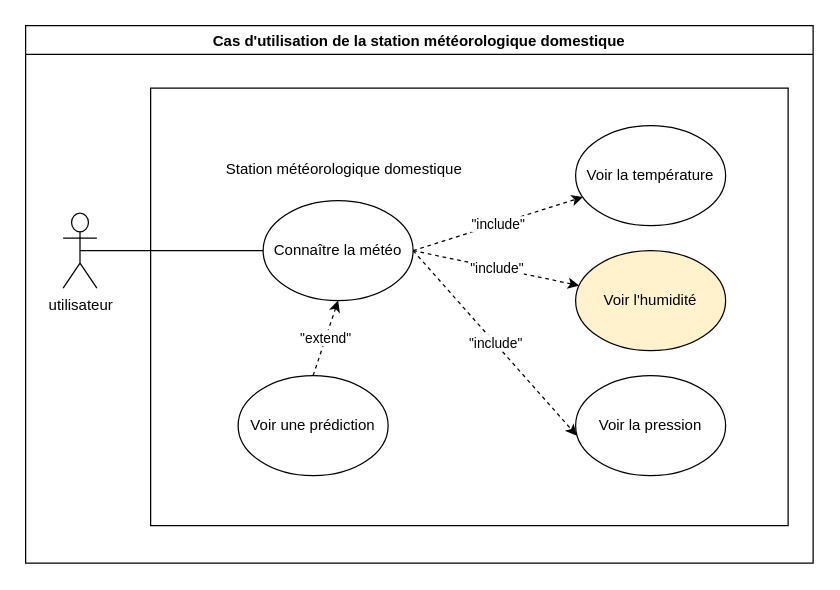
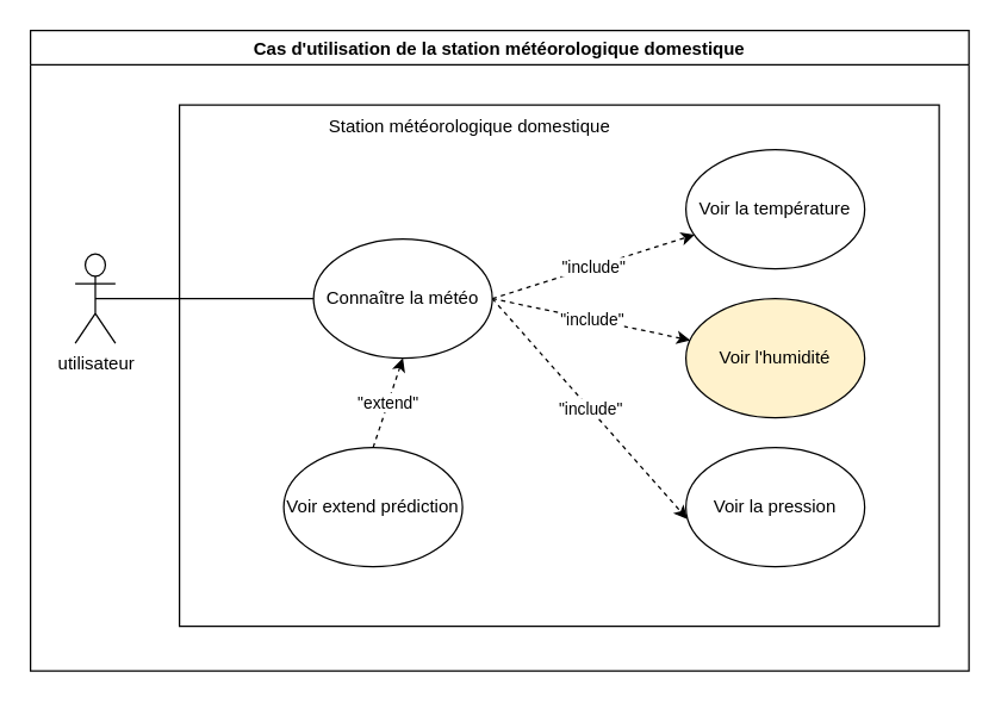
  <mxCell id="0" />
  <mxCell id="1" parent="0" />
  <mxCell id="2" value="utilisateur" style="shape=umlActor;verticalLabelPosition=bottom;verticalAlign=top;html=1;outlineConnect=0;" vertex="1" parent="1"><mxGeometry x="50" y="170" width="27" height="60" as="geometry" /></mxCell>
  <mxCell id="3" value="" style="rounded=0;whiteSpace=wrap;html=1;" vertex="1" parent="1"><mxGeometry x="120" y="70" width="510" height="350" as="geometry" /></mxCell>
- <mxCell id="4" value="Station météorologique domestique" style="text;html=1;strokeColor=none;fillColor=none;align=center;verticalAlign=middle;whiteSpace=wrap;rounded=0;" vertex="1" parent="1"><mxGeometry x="150" y="120" width="250" height="30" as="geometry" /></mxCell>
+ <mxCell id="4" value="Station météorologique domestique" style="text;html=1;strokeColor=none;fillColor=none;align=center;verticalAlign=middle;whiteSpace=wrap;rounded=0;" vertex="1" parent="1"><mxGeometry x="190" y="70" width="250" height="30" as="geometry" /></mxCell>
  <mxCell id="5" value="&quot;include&quot;" style="rounded=0;orthogonalLoop=1;jettySize=auto;html=1;exitX=1;exitY=0.5;exitDx=0;exitDy=0;dashed=1;" edge="1" parent="1" source="8" target="9"><mxGeometry relative="1" as="geometry" /></mxCell>
  <mxCell id="6" value="&quot;include&quot;" style="rounded=0;orthogonalLoop=1;jettySize=auto;html=1;exitX=1;exitY=0.5;exitDx=0;exitDy=0;dashed=1;" edge="1" parent="1" source="8" target="10"><mxGeometry relative="1" as="geometry" /></mxCell>
  <mxCell id="7" value="&quot;include&quot;" style="rounded=0;orthogonalLoop=1;jettySize=auto;html=1;exitX=1;exitY=0.5;exitDx=0;exitDy=0;entryX=0.008;entryY=0.6;entryDx=0;entryDy=0;entryPerimeter=0;dashed=1;" edge="1" parent="1" source="8" target="11"><mxGeometry relative="1" as="geometry" /></mxCell>
  <mxCell id="8" value="Connaître la météo" style="ellipse;whiteSpace=wrap;html=1;" vertex="1" parent="1"><mxGeometry x="210" y="160" width="120" height="80" as="geometry" /></mxCell>
  <mxCell id="9" value="Voir la température" style="ellipse;whiteSpace=wrap;html=1;" vertex="1" parent="1"><mxGeometry x="460" y="100" width="120" height="80" as="geometry" /></mxCell>
  <mxCell id="10" value="Voir l'humidité" style="ellipse;whiteSpace=wrap;html=1;fillColor=#fff2cc;" vertex="1" parent="1"><mxGeometry x="460" y="200" width="120" height="80" as="geometry" /></mxCell>
  <mxCell id="11" value="Voir la pression" style="ellipse;whiteSpace=wrap;html=1;" vertex="1" parent="1"><mxGeometry x="460" y="300" width="120" height="80" as="geometry" /></mxCell>
  <mxCell id="12" value="&quot;extend&quot;" style="rounded=0;orthogonalLoop=1;jettySize=auto;html=1;exitX=0.5;exitY=0;exitDx=0;exitDy=0;entryX=0.5;entryY=1;entryDx=0;entryDy=0;dashed=1;" edge="1" parent="1" source="13" target="8"><mxGeometry relative="1" as="geometry" /></mxCell>
- <mxCell id="13" value="Voir une prédiction" style="ellipse;whiteSpace=wrap;html=1;" vertex="1" parent="1"><mxGeometry x="190" y="300" width="120" height="80" as="geometry" /></mxCell>
+ <mxCell id="13" value="Voir extend prédiction" style="ellipse;whiteSpace=wrap;html=1;" vertex="1" parent="1"><mxGeometry x="190" y="300" width="120" height="80" as="geometry" /></mxCell>
  <mxCell id="14" style="edgeStyle=none;rounded=0;orthogonalLoop=1;jettySize=auto;html=1;exitX=0.5;exitY=0.5;exitDx=0;exitDy=0;exitPerimeter=0;endArrow=none;endFill=0;" edge="1" parent="1" source="2" target="8"><mxGeometry relative="1" as="geometry" /></mxCell>
  <mxCell id="15" value="Cas d'utilisation de la station météorologique domestique" style="swimlane;" vertex="1" parent="1"><mxGeometry x="20" y="20" width="630" height="430" as="geometry" /></mxCell>
